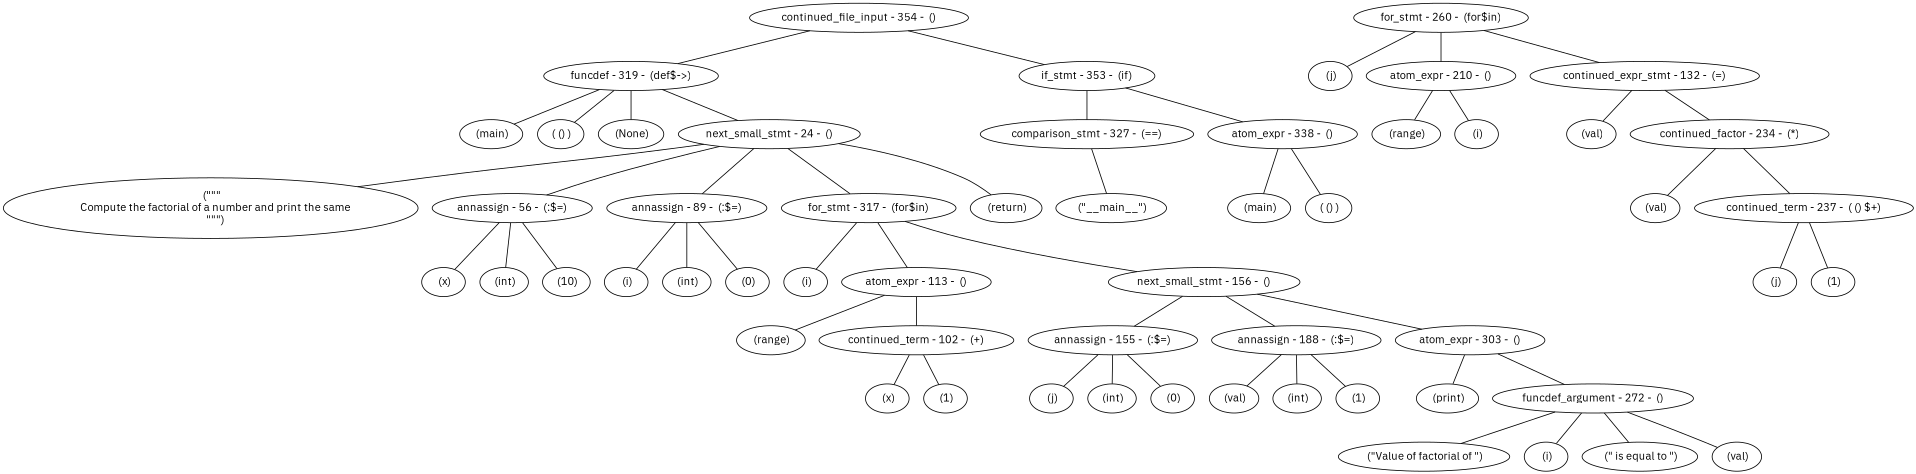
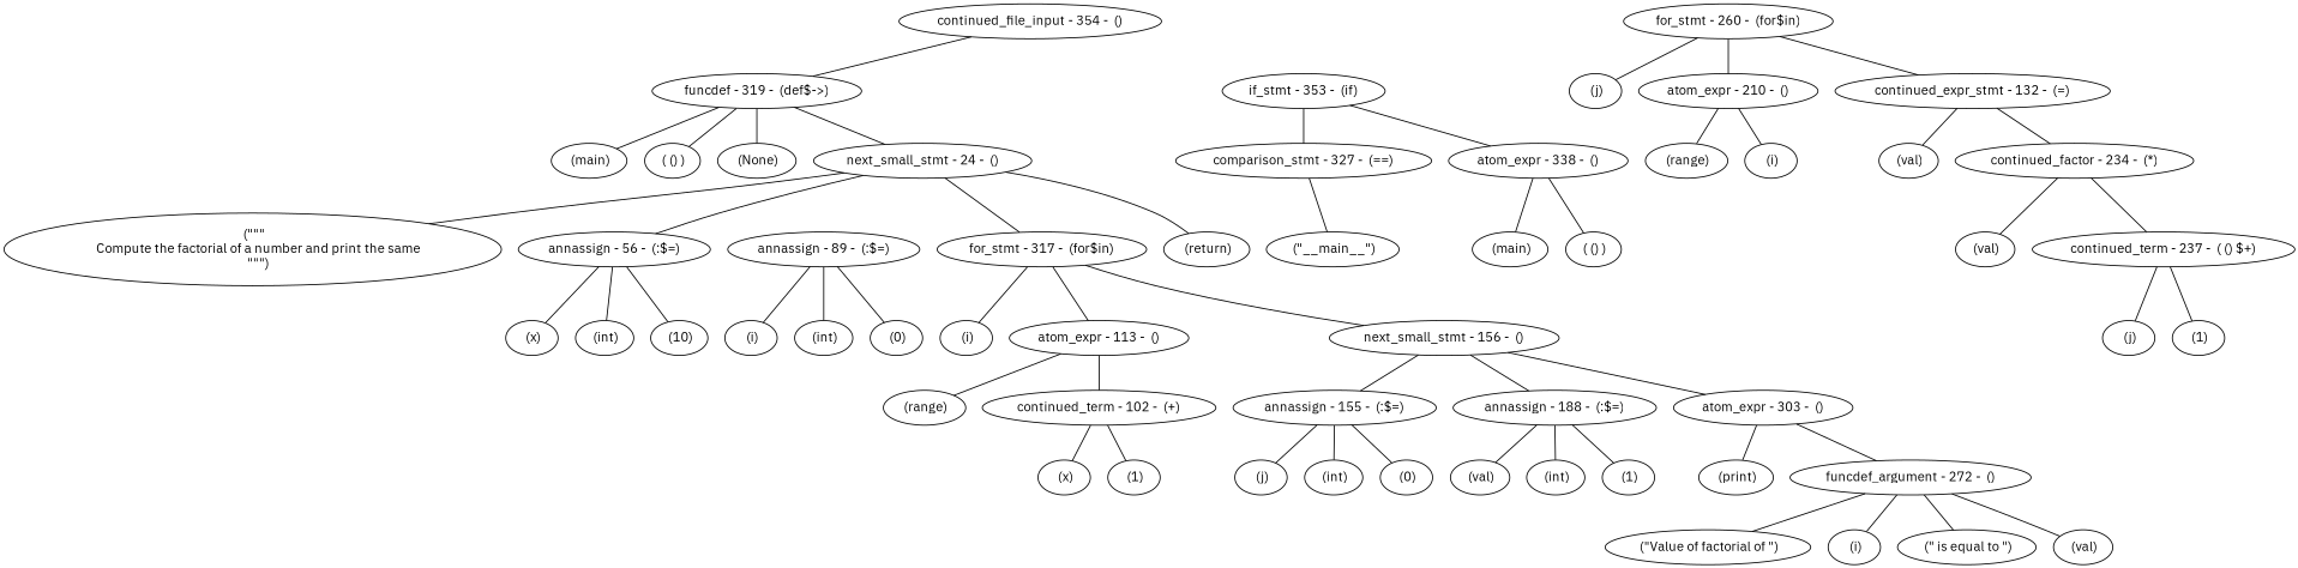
  graph {
    fontname="IBM Plex Sans"
    node [fontname="IBM Plex Sans"]
    edge [fontname="IBM Plex Sans"]
    n1 [label="continued_file_input - 354 -  ()"]
    n2 [label="funcdef - 319 -  (def$->)"]
    n3 [label="if_stmt - 353 -  (if)"]
    n4 [label=" (main)"]
    n5 [label=" ( () )"]
    n6 [label=" (None)"]
    n7 [label="next_small_stmt - 24 -  ()"]
    n8 [label="comparison_stmt - 327 -  (==)"]
    n9 [label="atom_expr - 338 -  ()"]
    n10 [label=" (&quot;&quot;&quot;\n    Compute the factorial of a number and print the same\n    &quot;&quot;&quot;)"]
    n11 [label="annassign - 56 -  (:$=)"]
    n12 [label="annassign - 89 -  (:$=)"]
    n13 [label="for_stmt - 317 -  (for$in)"]
    n14 [label=" (return)"]
    n15 [label=" (x)"]
    n16 [label=" (int)"]
    n17 [label=" (10)"]
    n18 [label=" (i)"]
    n19 [label=" (int)"]
    n20 [label=" (0)"]
    n21 [label=" (i)"]
    n22 [label="atom_expr - 113 -  ()"]
    n23 [label="next_small_stmt - 156 -  ()"]
    n24 [label=" (range)"]
    n25 [label="continued_term - 102 -  (+)"]
    n26 [label="annassign - 155 -  (:$=)"]
    n27 [label="annassign - 188 -  (:$=)"]
    n28 [label="atom_expr - 303 -  ()"]
    n29 [label=" (x)"]
    n30 [label=" (1)"]
    n31 [label=" (j)"]
    n32 [label=" (int)"]
    n33 [label=" (0)"]
    n34 [label=" (val)"]
    n35 [label=" (int)"]
    n36 [label=" (1)"]
    n37 [label="for_stmt - 260 -  (for$in)"]
    n38 [label=" (j)"]
    n39 [label="atom_expr - 210 -  ()"]
    n40 [label="continued_expr_stmt - 132 -  (=)"]
    n41 [label=" (print)"]
    n42 [label="funcdef_argument - 272 -  ()"]
    n43 [label=" (range)"]
    n44 [label=" (i)"]
    n45 [label=" (val)"]
    n46 [label="continued_factor - 234 -  (*)"]
    n47 [label=" (val)"]
    n48 [label="continued_term - 237 -  ( () $+)"]
    n49 [label=" (j)"]
    n50 [label=" (1)"]
    n51 [label=" (&quot;Value of factorial of &quot;)"]
    n52 [label=" (i)"]
    n53 [label=" (&quot; is equal to &quot;)"]
    n54 [label=" (val)"]
    n55 [label=" (&quot;__main__&quot;)"]
    n56 [label=" (main)"]
    n57 [label=" ( () )"]
    n1 -- n2
-   n1 -- n3
    n2 -- n4
    n2 -- n5
    n2 -- n6
    n2 -- n7
    n3 -- n8
    n3 -- n9
    n7 -- n10
    n7 -- n11
-   n7 -- n12
    n7 -- n13
    n7 -- n14
    n8 -- n55
    n9 -- n56
    n9 -- n57
    n11 -- n15
    n11 -- n16
    n11 -- n17
    n12 -- n18
    n12 -- n19
    n12 -- n20
    n13 -- n21
    n13 -- n22
    n13 -- n23
    n22 -- n24
    n22 -- n25
    n23 -- n26
    n23 -- n27
    n23 -- n28
    n25 -- n29
    n25 -- n30
    n26 -- n31
    n26 -- n32
    n26 -- n33
    n27 -- n34
    n27 -- n35
    n27 -- n36
    n28 -- n41
    n28 -- n42
    n37 -- n38
    n37 -- n39
    n37 -- n40
    n39 -- n43
    n39 -- n44
    n40 -- n45
    n40 -- n46
    n42 -- n51
    n42 -- n52
    n42 -- n53
    n42 -- n54
    n46 -- n47
    n46 -- n48
    n48 -- n49
    n48 -- n50
  }
